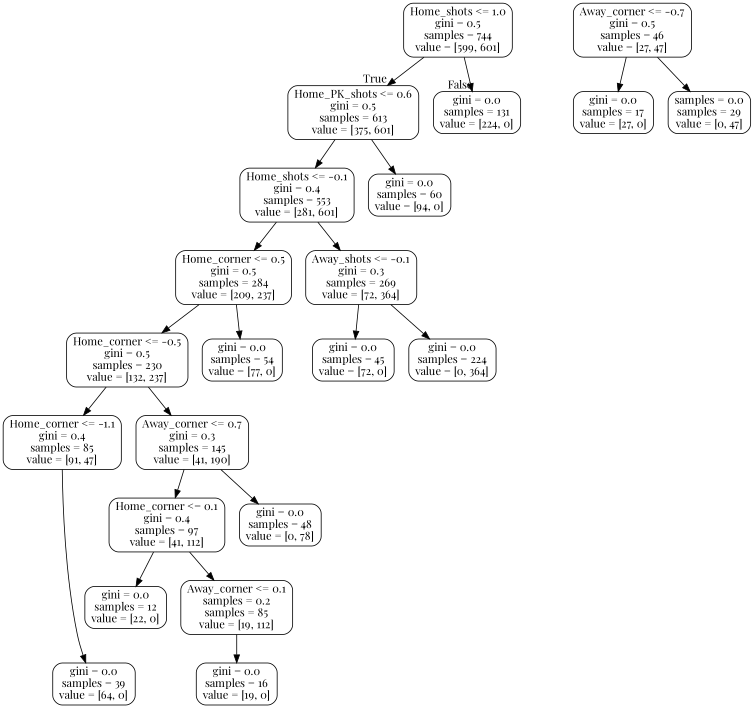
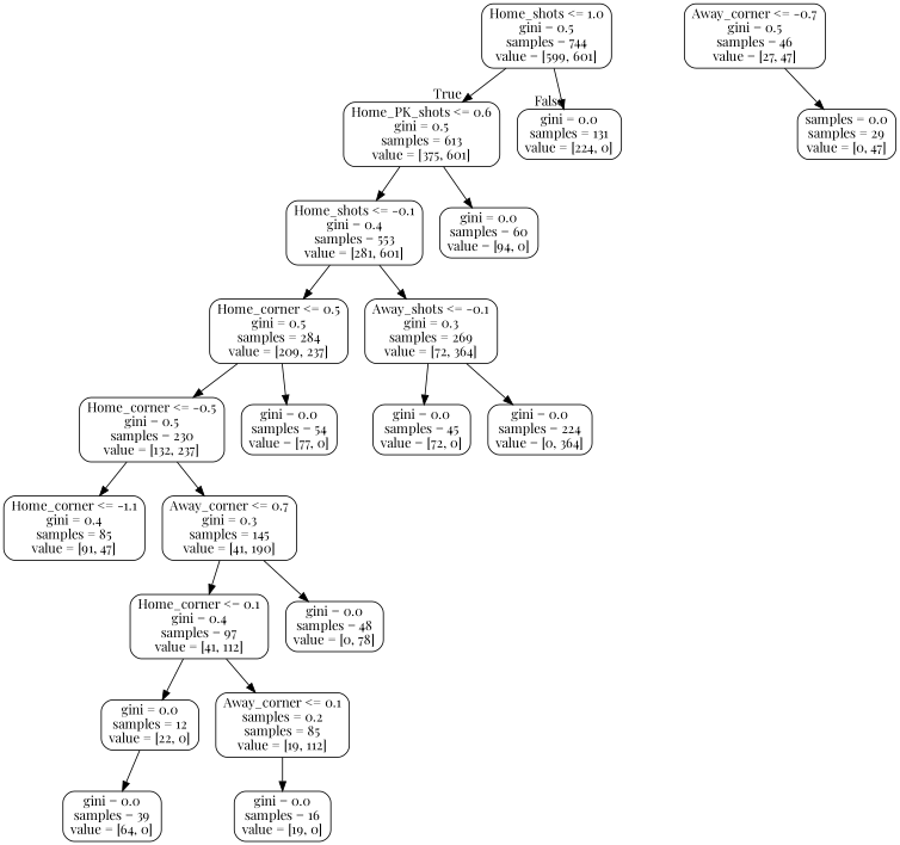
  digraph {
    fontname="Playfair Display"
    node [color=black fontname="Playfair Display" shape=box style=rounded]
    edge [fontname="Playfair Display"]
    n1 [label="Home_shots <= 1.0\ngini = 0.5\nsamples = 744\nvalue = [599, 601]"]
    n2 [label="Home_PK_shots <= 0.6\ngini = 0.5\nsamples = 613\nvalue = [375, 601]"]
    n3 [label="gini = 0.0\nsamples = 131\nvalue = [224, 0]"]
    n4 [label="Home_shots <= -0.1\ngini = 0.4\nsamples = 553\nvalue = [281, 601]"]
    n5 [label="gini = 0.0\nsamples = 60\nvalue = [94, 0]"]
    n6 [label="Home_corner <= 0.5\ngini = 0.5\nsamples = 284\nvalue = [209, 237]"]
    n7 [label="Away_shots <= -0.1\ngini = 0.3\nsamples = 269\nvalue = [72, 364]"]
    n8 [label="Home_corner <= -0.5\ngini = 0.5\nsamples = 230\nvalue = [132, 237]"]
    n9 [label="gini = 0.0\nsamples = 54\nvalue = [77, 0]"]
    n10 [label="gini = 0.0\nsamples = 45\nvalue = [72, 0]"]
    n11 [label="gini = 0.0\nsamples = 224\nvalue = [0, 364]"]
    n12 [label="Home_corner <= -1.1\ngini = 0.4\nsamples = 85\nvalue = [91, 47]"]
    n13 [label="Away_corner <= 0.7\ngini = 0.3\nsamples = 145\nvalue = [41, 190]"]
    n14 [label="gini = 0.0\nsamples = 39\nvalue = [64, 0]"]
    n15 [label="Home_corner <= 0.1\ngini = 0.4\nsamples = 97\nvalue = [41, 112]"]
    n16 [label="gini = 0.0\nsamples = 48\nvalue = [0, 78]"]
    n17 [label="Away_corner <= -0.7\ngini = 0.5\nsamples = 46\nvalue = [27, 47]"]
-   n18 [label="gini = 0.0\nsamples = 17\nvalue = [27, 0]"]
    n19 [label="samples = 0.0\nsamples = 29\nvalue = [0, 47]"]
    n20 [label="gini = 0.0\nsamples = 12\nvalue = [22, 0]"]
    n21 [label="Away_corner <= 0.1\nsamples = 0.2\nsamples = 85\nvalue = [19, 112]"]
    n22 [label="gini = 0.0\nsamples = 16\nvalue = [19, 0]"]
    n1 -> n2 [headlabel=True labelangle=45 labeldistance=2.5]
    n1 -> n3 [headlabel=False labelangle=-45 labeldistance=2.5]
    n2 -> n4
    n2 -> n5
    n4 -> n6
    n4 -> n7
    n6 -> n8
    n6 -> n9
    n7 -> n10
    n7 -> n11
    n8 -> n12
    n8 -> n13
-   n12 -> n14
+   n20 -> n14
    n13 -> n15
    n13 -> n16
    n15 -> n20
    n15 -> n21
-   n17 -> n18
    n17 -> n19
    n21 -> n22
  }
